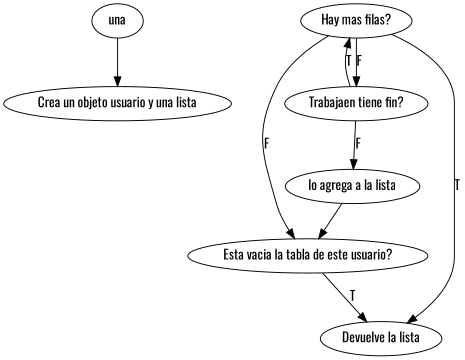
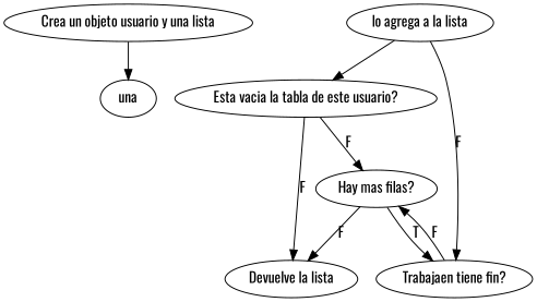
  digraph {
    fontname=Oswald
    node [fontname=Oswald]
    edge [fontname=Oswald]
    n1 [label=una]
    "Crea un objeto usuario y una lista"
    "Esta vacia la tabla de este usuario?"
    "Devuelve la lista"
    "Hay mas filas?"
    "Trabajaen tiene fin?"
    "lo agrega a la lista"
-   n1 -> "Crea un objeto usuario y una lista"
-   "Esta vacia la tabla de este usuario?" -> "Devuelve la lista" [label=T]
-   "Hay mas filas?" -> "Esta vacia la tabla de este usuario?" [label=F]
-   "Hay mas filas?" -> "Devuelve la lista" [label=T]
-   "Hay mas filas?" -> "Trabajaen tiene fin?" [label=F]
-   "Trabajaen tiene fin?" -> "Hay mas filas?" [label=T]
-   "Trabajaen tiene fin?" -> "lo agrega a la lista" [label=F]
+   "Crea un objeto usuario y una lista" -> n1
+   "Esta vacia la tabla de este usuario?" -> "Devuelve la lista" [label=F]
+   "Esta vacia la tabla de este usuario?" -> "Hay mas filas?" [label=F]
+   "Hay mas filas?" -> "Devuelve la lista" [label=F]
+   "Hay mas filas?" -> "Trabajaen tiene fin?" [label=T]
+   "Trabajaen tiene fin?" -> "Hay mas filas?" [label=F]
+   "lo agrega a la lista" -> "Trabajaen tiene fin?" [label=F]
    "lo agrega a la lista" -> "Esta vacia la tabla de este usuario?"
  }
